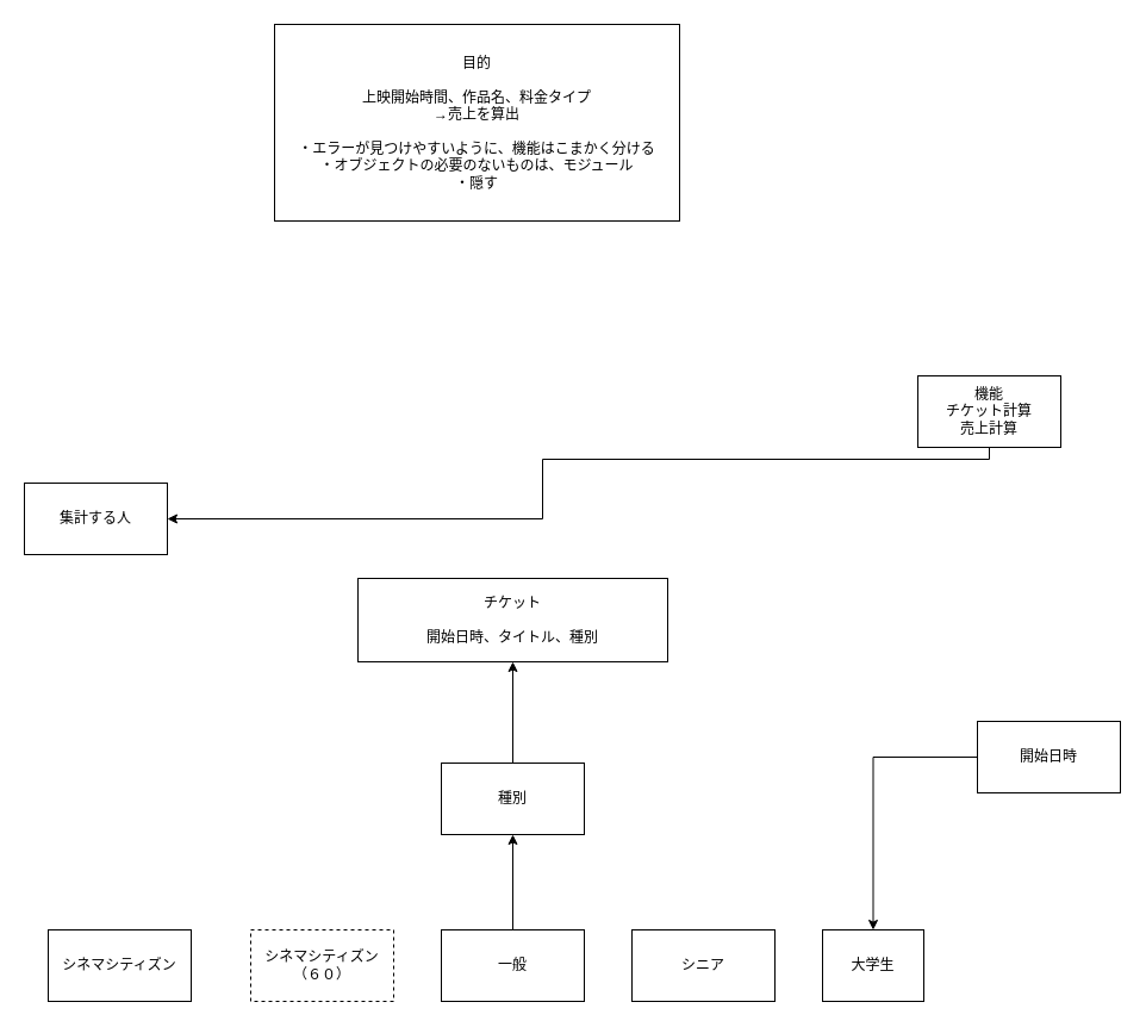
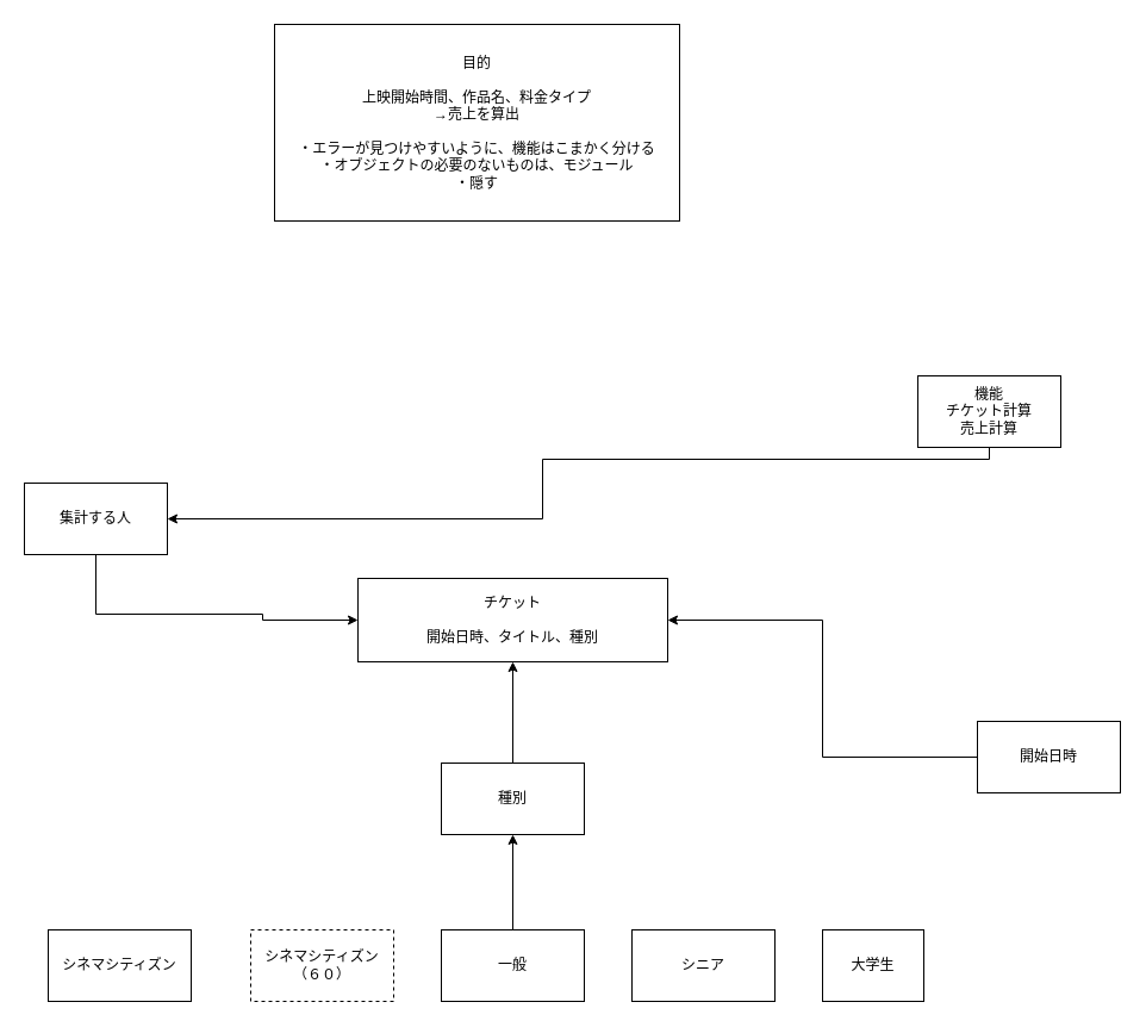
  <mxCell id="0" />
  <mxCell id="1" parent="0" />
  <mxCell id="2" value="目的&lt;br&gt;&lt;br&gt;上映開始時間、作品名、料金タイプ&lt;br&gt;→売上を算出&lt;br&gt;&lt;br&gt;・エラーが見つけやすいように、機能はこまかく分ける&lt;br&gt;・オブジェクトの必要のないものは、モジュール&lt;br&gt;・隠す" style="whiteSpace=wrap;html=1;" vertex="1" parent="1"><mxGeometry x="230" y="20" width="340" height="165" as="geometry" /></mxCell>
  <mxCell id="3" value="チケット&lt;br&gt;&lt;br&gt;開始日時、タイトル、種別" style="whiteSpace=wrap;html=1;" vertex="1" parent="1"><mxGeometry x="300" y="485" width="260" height="70" as="geometry" /></mxCell>
  <mxCell id="4" value="" style="edgeStyle=orthogonalEdgeStyle;rounded=0;orthogonalLoop=1;jettySize=auto;html=1;" edge="1" parent="1" source="5" target="3"><mxGeometry relative="1" as="geometry" /></mxCell>
  <mxCell id="5" value="種別" style="whiteSpace=wrap;html=1;" vertex="1" parent="1"><mxGeometry x="370" y="640" width="120" height="60" as="geometry" /></mxCell>
  <mxCell id="6" value="" style="edgeStyle=orthogonalEdgeStyle;rounded=0;orthogonalLoop=1;jettySize=auto;html=1;" edge="1" parent="1" source="7" target="5"><mxGeometry relative="1" as="geometry" /></mxCell>
  <mxCell id="7" value="一般" style="whiteSpace=wrap;html=1;" vertex="1" parent="1"><mxGeometry x="370" y="780" width="120" height="60" as="geometry" /></mxCell>
  <mxCell id="8" value="シネマシティズン&lt;br&gt;（６０）" style="whiteSpace=wrap;html=1;dashed=1;" vertex="1" parent="1"><mxGeometry x="210" y="780" width="120" height="60" as="geometry" /></mxCell>
  <mxCell id="9" value="シニア" style="whiteSpace=wrap;html=1;" vertex="1" parent="1"><mxGeometry x="530" y="780" width="120" height="60" as="geometry" /></mxCell>
  <mxCell id="10" value="シネマシティズン" style="whiteSpace=wrap;html=1;" vertex="1" parent="1"><mxGeometry x="40" y="780" width="120" height="60" as="geometry" /></mxCell>
  <mxCell id="11" value="大学生" style="whiteSpace=wrap;html=1;" vertex="1" parent="1"><mxGeometry x="690" y="780" width="85" height="60" as="geometry" /></mxCell>
- <mxCell id="12" value="" style="edgeStyle=orthogonalEdgeStyle;rounded=0;orthogonalLoop=1;jettySize=auto;html=1;" edge="1" parent="1" source="13" target="11"><mxGeometry relative="1" as="geometry"><mxPoint x="880" y="525" as="targetPoint" /></mxGeometry></mxCell>
+ <mxCell id="12" value="" style="edgeStyle=orthogonalEdgeStyle;rounded=0;orthogonalLoop=1;jettySize=auto;html=1;entryX=1;entryY=0.5;entryDx=0;entryDy=0;" edge="1" parent="1" source="13" target="3"><mxGeometry relative="1" as="geometry"><mxPoint x="880" y="525" as="targetPoint" /></mxGeometry></mxCell>
  <mxCell id="13" value="開始日時" style="whiteSpace=wrap;html=1;" vertex="1" parent="1"><mxGeometry x="820" y="605" width="120" height="60" as="geometry" /></mxCell>
  <mxCell id="14" value="" style="edgeStyle=orthogonalEdgeStyle;rounded=0;orthogonalLoop=1;jettySize=auto;html=1;entryX=1;entryY=0.5;entryDx=0;entryDy=0;" edge="1" parent="1" source="15" target="17"><mxGeometry relative="1" as="geometry"><mxPoint x="690" y="345" as="targetPoint" /><Array as="points"><mxPoint x="830" y="385" /><mxPoint x="455" y="385" /><mxPoint x="455" y="435" /></Array></mxGeometry></mxCell>
  <mxCell id="15" value="機能&lt;br&gt;チケット計算&lt;br&gt;売上計算" style="whiteSpace=wrap;html=1;" vertex="1" parent="1"><mxGeometry x="770" y="315" width="120" height="60" as="geometry" /></mxCell>
+ <mxCell id="16" value="" style="edgeStyle=orthogonalEdgeStyle;rounded=0;orthogonalLoop=1;jettySize=auto;html=1;entryX=0;entryY=0.5;entryDx=0;entryDy=0;" edge="1" parent="1" source="17" target="3"><mxGeometry relative="1" as="geometry"><mxPoint x="80" y="545" as="targetPoint" /><Array as="points"><mxPoint x="80" y="515" /><mxPoint x="220" y="515" /><mxPoint x="220" y="520" /></Array></mxGeometry></mxCell>
  <mxCell id="17" value="集計する人" style="whiteSpace=wrap;html=1;" vertex="1" parent="1"><mxGeometry x="20" y="405" width="120" height="60" as="geometry" /></mxCell>
